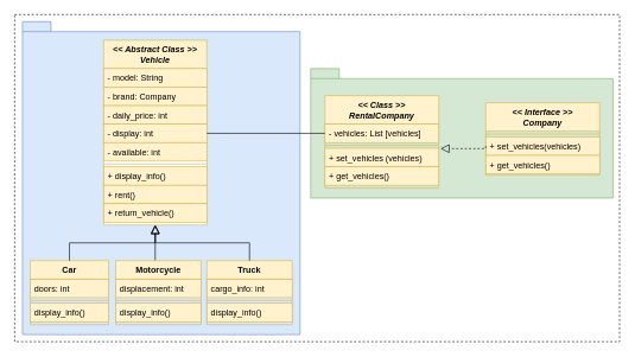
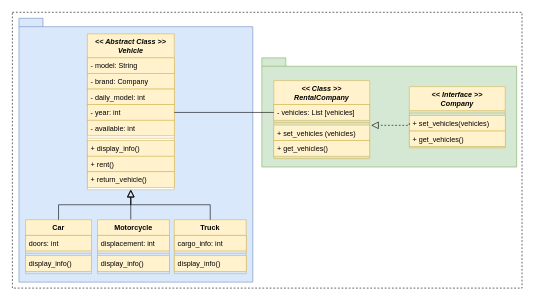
  <mxCell id="0" />
  <mxCell id="1" parent="0" />
  <mxCell id="2" value="" style="html=1;whiteSpace=wrap;dashed=1;" vertex="1" parent="1"><mxGeometry x="20" y="20" width="850" height="460" as="geometry" /></mxCell>
  <mxCell id="3" value="" style="shape=folder;fontStyle=1;spacingTop=10;tabWidth=40;tabHeight=14;tabPosition=left;html=1;whiteSpace=wrap;fillColor=#dae8fc;strokeColor=#6c8ebf;" vertex="1" parent="1"><mxGeometry x="31" y="30" width="390" height="440" as="geometry" /></mxCell>
  <mxCell id="4" value="" style="shape=folder;fontStyle=1;spacingTop=10;tabWidth=40;tabHeight=14;tabPosition=left;html=1;whiteSpace=wrap;fillColor=#d5e8d4;strokeColor=#82b366;" vertex="1" parent="1"><mxGeometry x="436" y="96" width="425" height="182" as="geometry" /></mxCell>
  <mxCell id="5" value="Car" style="swimlane;fontStyle=1;align=center;verticalAlign=top;childLayout=stackLayout;horizontal=1;startSize=26;horizontalStack=0;resizeParent=1;resizeLast=0;collapsible=1;marginBottom=0;rounded=0;shadow=0;strokeWidth=1;fillColor=#fff2cc;strokeColor=#d6b656;" vertex="1" parent="1"><mxGeometry x="42" y="366" width="110" height="90" as="geometry"><mxRectangle x="130" y="380" width="160" height="26" as="alternateBounds" /></mxGeometry></mxCell>
  <mxCell id="6" value="doors: int" style="text;align=left;verticalAlign=top;spacingLeft=4;spacingRight=4;overflow=hidden;rotatable=0;points=[[0,0.5],[1,0.5]];portConstraint=eastwest;rounded=0;shadow=0;html=0;fillColor=#fff2cc;strokeColor=#d6b656;" vertex="1" parent="5"><mxGeometry y="26" width="110" height="26" as="geometry" /></mxCell>
  <mxCell id="7" value="" style="line;html=1;strokeWidth=1;align=left;verticalAlign=middle;spacingTop=-1;spacingLeft=3;spacingRight=3;rotatable=0;labelPosition=right;points=[];portConstraint=eastwest;fillColor=#fff2cc;strokeColor=#d6b656;" vertex="1" parent="5"><mxGeometry y="52" width="110" height="8" as="geometry" /></mxCell>
  <mxCell id="8" value="display_info()" style="text;align=left;verticalAlign=top;spacingLeft=4;spacingRight=4;overflow=hidden;rotatable=0;points=[[0,0.5],[1,0.5]];portConstraint=eastwest;fillColor=#fff2cc;strokeColor=#d6b656;" vertex="1" parent="5"><mxGeometry y="60" width="110" height="26" as="geometry" /></mxCell>
  <mxCell id="9" value="" style="endArrow=block;endSize=10;endFill=0;shadow=0;strokeWidth=1;rounded=0;curved=0;edgeStyle=elbowEdgeStyle;elbow=vertical;" edge="1" parent="1" source="5"><mxGeometry width="160" relative="1" as="geometry"><mxPoint x="102" y="189" as="sourcePoint" /><mxPoint x="217.5" y="316" as="targetPoint" /></mxGeometry></mxCell>
  <mxCell id="10" value="" style="endArrow=block;endSize=10;endFill=0;shadow=0;strokeWidth=1;rounded=0;curved=0;edgeStyle=elbowEdgeStyle;elbow=vertical;exitX=0.462;exitY=0.008;exitDx=0;exitDy=0;exitPerimeter=0;" edge="1" parent="1" source="16"><mxGeometry width="160" relative="1" as="geometry"><mxPoint x="236" y="466" as="sourcePoint" /><mxPoint x="217.5" y="316" as="targetPoint" /></mxGeometry></mxCell>
  <mxCell id="11" value="Truck" style="swimlane;fontStyle=1;align=center;verticalAlign=top;childLayout=stackLayout;horizontal=1;startSize=26;horizontalStack=0;resizeParent=1;resizeLast=0;collapsible=1;marginBottom=0;rounded=0;shadow=0;strokeWidth=1;fillColor=#fff2cc;strokeColor=#d6b656;" vertex="1" parent="1"><mxGeometry x="290" y="366" width="120" height="90" as="geometry"><mxRectangle x="550" y="140" width="160" height="26" as="alternateBounds" /></mxGeometry></mxCell>
  <mxCell id="12" value="cargo_info: int" style="text;align=left;verticalAlign=top;spacingLeft=4;spacingRight=4;overflow=hidden;rotatable=0;points=[[0,0.5],[1,0.5]];portConstraint=eastwest;rounded=0;shadow=0;html=0;fillColor=#fff2cc;strokeColor=#d6b656;" vertex="1" parent="11"><mxGeometry y="26" width="120" height="26" as="geometry" /></mxCell>
  <mxCell id="13" value="" style="line;html=1;strokeWidth=1;align=left;verticalAlign=middle;spacingTop=-1;spacingLeft=3;spacingRight=3;rotatable=0;labelPosition=right;points=[];portConstraint=eastwest;fillColor=#fff2cc;strokeColor=#d6b656;" vertex="1" parent="11"><mxGeometry y="52" width="120" height="8" as="geometry" /></mxCell>
  <mxCell id="14" value="display_info()" style="text;align=left;verticalAlign=top;spacingLeft=4;spacingRight=4;overflow=hidden;rotatable=0;points=[[0,0.5],[1,0.5]];portConstraint=eastwest;fillColor=#fff2cc;strokeColor=#d6b656;" vertex="1" parent="11"><mxGeometry y="60" width="120" height="26" as="geometry" /></mxCell>
  <mxCell id="15" value="" style="endArrow=block;endSize=10;endFill=0;shadow=0;strokeWidth=1;rounded=0;curved=0;edgeStyle=elbowEdgeStyle;elbow=vertical;exitX=0.5;exitY=0;exitDx=0;exitDy=0;entryX=0.5;entryY=1;entryDx=0;entryDy=0;" edge="1" parent="1" source="11"><mxGeometry width="160" relative="1" as="geometry"><mxPoint x="352" y="458" as="sourcePoint" /><mxPoint x="217.5" y="316" as="targetPoint" /></mxGeometry></mxCell>
  <mxCell id="16" value="Motorcycle" style="swimlane;fontStyle=1;align=center;verticalAlign=top;childLayout=stackLayout;horizontal=1;startSize=26;horizontalStack=0;resizeParent=1;resizeLast=0;collapsible=1;marginBottom=0;rounded=0;shadow=0;strokeWidth=1;fillColor=#fff2cc;strokeColor=#d6b656;" vertex="1" parent="1"><mxGeometry x="162" y="366" width="120" height="90" as="geometry"><mxRectangle x="550" y="140" width="160" height="26" as="alternateBounds" /></mxGeometry></mxCell>
  <mxCell id="17" value="displacement: int" style="text;align=left;verticalAlign=top;spacingLeft=4;spacingRight=4;overflow=hidden;rotatable=0;points=[[0,0.5],[1,0.5]];portConstraint=eastwest;rounded=0;shadow=0;html=0;fillColor=#fff2cc;strokeColor=#d6b656;" vertex="1" parent="16"><mxGeometry y="26" width="120" height="26" as="geometry" /></mxCell>
  <mxCell id="18" value="" style="line;html=1;strokeWidth=1;align=left;verticalAlign=middle;spacingTop=-1;spacingLeft=3;spacingRight=3;rotatable=0;labelPosition=right;points=[];portConstraint=eastwest;fillColor=#fff2cc;strokeColor=#d6b656;" vertex="1" parent="16"><mxGeometry y="52" width="120" height="8" as="geometry" /></mxCell>
  <mxCell id="19" value="display_info()" style="text;align=left;verticalAlign=top;spacingLeft=4;spacingRight=4;overflow=hidden;rotatable=0;points=[[0,0.5],[1,0.5]];portConstraint=eastwest;fillColor=#fff2cc;strokeColor=#d6b656;" vertex="1" parent="16"><mxGeometry y="60" width="120" height="26" as="geometry" /></mxCell>
  <mxCell id="20" value="&lt;&lt; Interface &gt;&gt;&#10;Company" style="swimlane;fontStyle=3;align=center;verticalAlign=top;childLayout=stackLayout;horizontal=1;startSize=40;horizontalStack=0;resizeParent=1;resizeLast=0;collapsible=1;marginBottom=0;rounded=0;shadow=0;strokeWidth=1;fillColor=#fff2cc;strokeColor=#d6b656;" vertex="1" parent="1"><mxGeometry x="682" y="144" width="160" height="102" as="geometry"><mxRectangle x="230" y="140" width="160" height="26" as="alternateBounds" /></mxGeometry></mxCell>
  <mxCell id="21" value="" style="line;html=1;strokeWidth=1;align=left;verticalAlign=middle;spacingTop=-1;spacingLeft=3;spacingRight=3;rotatable=0;labelPosition=right;points=[];portConstraint=eastwest;fillColor=#fff2cc;strokeColor=#d6b656;" vertex="1" parent="20"><mxGeometry y="40" width="160" height="8" as="geometry" /></mxCell>
  <mxCell id="22" value="+ set_vehicles(vehicles)" style="text;align=left;verticalAlign=top;spacingLeft=4;spacingRight=4;overflow=hidden;rotatable=0;points=[[0,0.5],[1,0.5]];portConstraint=eastwest;fillColor=#fff2cc;strokeColor=#d6b656;" vertex="1" parent="20"><mxGeometry y="48" width="160" height="26" as="geometry" /></mxCell>
  <mxCell id="23" value="+ get_vehicles()" style="text;align=left;verticalAlign=top;spacingLeft=4;spacingRight=4;overflow=hidden;rotatable=0;points=[[0,0.5],[1,0.5]];portConstraint=eastwest;fillColor=#fff2cc;strokeColor=#d6b656;" vertex="1" parent="20"><mxGeometry y="74" width="160" height="26" as="geometry" /></mxCell>
  <mxCell id="24" value="&lt;&lt; Class &gt;&gt;&#10;RentalCompany" style="swimlane;fontStyle=3;align=center;verticalAlign=top;childLayout=stackLayout;horizontal=1;startSize=40;horizontalStack=0;resizeParent=1;resizeLast=0;collapsible=1;marginBottom=0;rounded=0;shadow=0;strokeWidth=1;fillColor=#fff2cc;strokeColor=#d6b656;" vertex="1" parent="1"><mxGeometry x="456" y="134" width="160" height="130" as="geometry"><mxRectangle x="230" y="140" width="160" height="26" as="alternateBounds" /></mxGeometry></mxCell>
  <mxCell id="25" value="- vehicles: List [vehicles]" style="text;align=left;verticalAlign=top;spacingLeft=4;spacingRight=4;overflow=hidden;rotatable=0;points=[[0,0.5],[1,0.5]];portConstraint=eastwest;fillColor=#fff2cc;strokeColor=#d6b656;" vertex="1" parent="24"><mxGeometry y="40" width="160" height="26" as="geometry" /></mxCell>
  <mxCell id="26" value="" style="line;html=1;strokeWidth=1;align=left;verticalAlign=middle;spacingTop=-1;spacingLeft=3;spacingRight=3;rotatable=0;labelPosition=right;points=[];portConstraint=eastwest;fillColor=#fff2cc;strokeColor=#d6b656;" vertex="1" parent="24"><mxGeometry y="66" width="160" height="8" as="geometry" /></mxCell>
  <mxCell id="27" value="+ set_vehicles (vehicles)" style="text;align=left;verticalAlign=top;spacingLeft=4;spacingRight=4;overflow=hidden;rotatable=0;points=[[0,0.5],[1,0.5]];portConstraint=eastwest;fillColor=#fff2cc;strokeColor=#d6b656;" vertex="1" parent="24"><mxGeometry y="74" width="160" height="26" as="geometry" /></mxCell>
  <mxCell id="28" value="+ get_vehicles()" style="text;align=left;verticalAlign=top;spacingLeft=4;spacingRight=4;overflow=hidden;rotatable=0;points=[[0,0.5],[1,0.5]];portConstraint=eastwest;fillColor=#fff2cc;strokeColor=#d6b656;" vertex="1" parent="24"><mxGeometry y="100" width="160" height="26" as="geometry" /></mxCell>
  <mxCell id="29" value="" style="endArrow=block;endSize=10;endFill=0;shadow=0;strokeWidth=1;rounded=0;curved=0;edgeStyle=elbowEdgeStyle;elbow=vertical;dashed=1;entryX=1.015;entryY=0.013;entryDx=0;entryDy=0;entryPerimeter=0;exitX=0;exitY=0.5;exitDx=0;exitDy=0;" edge="1" parent="1" source="22" target="27"><mxGeometry width="160" relative="1" as="geometry"><mxPoint x="669" y="214" as="sourcePoint" /><mxPoint x="629" y="224" as="targetPoint" /><Array as="points"><mxPoint x="679" y="208.5" /></Array></mxGeometry></mxCell>
  <mxCell id="30" value="&lt;&lt; Abstract Class &gt;&gt;&#10;Vehicle" style="swimlane;fontStyle=3;align=center;verticalAlign=top;childLayout=stackLayout;horizontal=1;startSize=40;horizontalStack=0;resizeParent=1;resizeLast=0;collapsible=1;marginBottom=0;rounded=0;shadow=0;strokeWidth=1;fillColor=#fff2cc;strokeColor=#d6b656;swimlaneFillColor=default;" vertex="1" parent="1"><mxGeometry x="145" y="56" width="145" height="260" as="geometry"><mxRectangle x="230" y="140" width="160" height="26" as="alternateBounds" /></mxGeometry></mxCell>
  <mxCell id="31" value="- model: String" style="text;align=left;verticalAlign=top;spacingLeft=4;spacingRight=4;overflow=hidden;rotatable=0;points=[[0,0.5],[1,0.5]];portConstraint=eastwest;rounded=0;shadow=0;html=0;fillColor=#fff2cc;strokeColor=#d6b656;" vertex="1" parent="30"><mxGeometry y="40" width="145" height="26" as="geometry" /></mxCell>
  <mxCell id="32" value="- brand: Company" style="text;align=left;verticalAlign=top;spacingLeft=4;spacingRight=4;overflow=hidden;rotatable=0;points=[[0,0.5],[1,0.5]];portConstraint=eastwest;fillColor=#fff2cc;strokeColor=#d6b656;" vertex="1" parent="30"><mxGeometry y="66" width="145" height="26" as="geometry" /></mxCell>
- <mxCell id="33" value="- daily_price: int" style="text;align=left;verticalAlign=top;spacingLeft=4;spacingRight=4;overflow=hidden;rotatable=0;points=[[0,0.5],[1,0.5]];portConstraint=eastwest;rounded=0;shadow=0;html=0;fillColor=#fff2cc;strokeColor=#d6b656;" vertex="1" parent="30"><mxGeometry y="92" width="145" height="26" as="geometry" /></mxCell>
- <mxCell id="34" value="- display: int" style="text;align=left;verticalAlign=top;spacingLeft=4;spacingRight=4;overflow=hidden;rotatable=0;points=[[0,0.5],[1,0.5]];portConstraint=eastwest;rounded=0;shadow=0;html=0;fillColor=#fff2cc;strokeColor=#d6b656;" vertex="1" parent="30"><mxGeometry y="118" width="145" height="26" as="geometry" /></mxCell>
+ <mxCell id="33" value="- daily_model: int" style="text;align=left;verticalAlign=top;spacingLeft=4;spacingRight=4;overflow=hidden;rotatable=0;points=[[0,0.5],[1,0.5]];portConstraint=eastwest;rounded=0;shadow=0;html=0;fillColor=#fff2cc;strokeColor=#d6b656;" vertex="1" parent="30"><mxGeometry y="92" width="145" height="26" as="geometry" /></mxCell>
+ <mxCell id="34" value="- year: int" style="text;align=left;verticalAlign=top;spacingLeft=4;spacingRight=4;overflow=hidden;rotatable=0;points=[[0,0.5],[1,0.5]];portConstraint=eastwest;rounded=0;shadow=0;html=0;fillColor=#fff2cc;strokeColor=#d6b656;" vertex="1" parent="30"><mxGeometry y="118" width="145" height="26" as="geometry" /></mxCell>
  <mxCell id="35" value="- available: int" style="text;align=left;verticalAlign=top;spacingLeft=4;spacingRight=4;overflow=hidden;rotatable=0;points=[[0,0.5],[1,0.5]];portConstraint=eastwest;rounded=0;shadow=0;html=0;fillColor=#fff2cc;strokeColor=#d6b656;" vertex="1" parent="30"><mxGeometry y="144" width="145" height="26" as="geometry" /></mxCell>
  <mxCell id="36" value="" style="line;html=1;strokeWidth=1;align=left;verticalAlign=middle;spacingTop=-1;spacingLeft=3;spacingRight=3;rotatable=0;labelPosition=right;points=[];portConstraint=eastwest;fillColor=#fff2cc;strokeColor=#d6b656;" vertex="1" parent="30"><mxGeometry y="170" width="145" height="8" as="geometry" /></mxCell>
  <mxCell id="37" value="+ display_info()" style="text;align=left;verticalAlign=top;spacingLeft=4;spacingRight=4;overflow=hidden;rotatable=0;points=[[0,0.5],[1,0.5]];portConstraint=eastwest;fillColor=#fff2cc;strokeColor=#d6b656;" vertex="1" parent="30"><mxGeometry y="178" width="145" height="26" as="geometry" /></mxCell>
  <mxCell id="38" value="+ rent()" style="text;align=left;verticalAlign=top;spacingLeft=4;spacingRight=4;overflow=hidden;rotatable=0;points=[[0,0.5],[1,0.5]];portConstraint=eastwest;fillColor=#fff2cc;strokeColor=#d6b656;" vertex="1" parent="30"><mxGeometry y="204" width="145" height="26" as="geometry" /></mxCell>
  <mxCell id="39" value="+ return_vehicle()" style="text;align=left;verticalAlign=top;spacingLeft=4;spacingRight=4;overflow=hidden;rotatable=0;points=[[0,0.5],[1,0.5]];portConstraint=eastwest;fillColor=#fff2cc;strokeColor=#d6b656;" vertex="1" parent="30"><mxGeometry y="230" width="145" height="26" as="geometry" /></mxCell>
  <mxCell id="40" value="" style="endArrow=none;html=1;edgeStyle=orthogonalEdgeStyle;rounded=0;exitX=1;exitY=0.5;exitDx=0;exitDy=0;entryX=0;entryY=0.5;entryDx=0;entryDy=0;" edge="1" parent="1" source="34"><mxGeometry relative="1" as="geometry"><mxPoint x="322" y="186.58" as="sourcePoint" /><mxPoint x="456" y="187" as="targetPoint" /></mxGeometry></mxCell>
